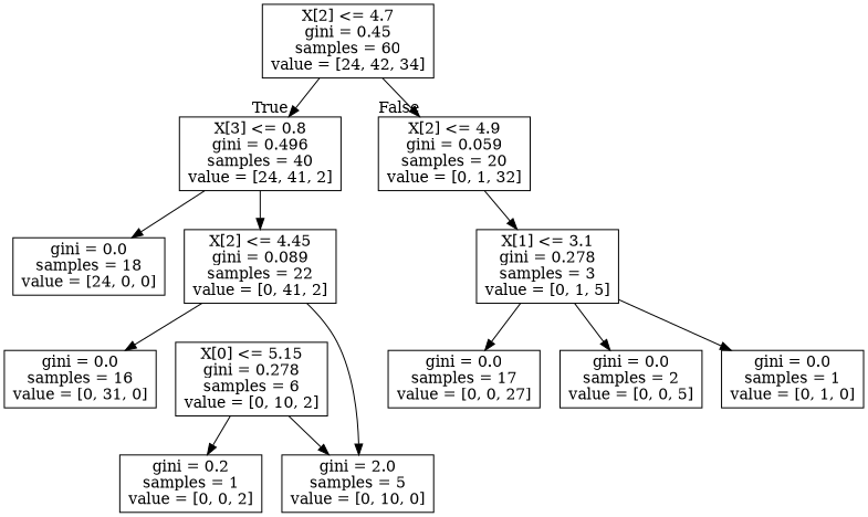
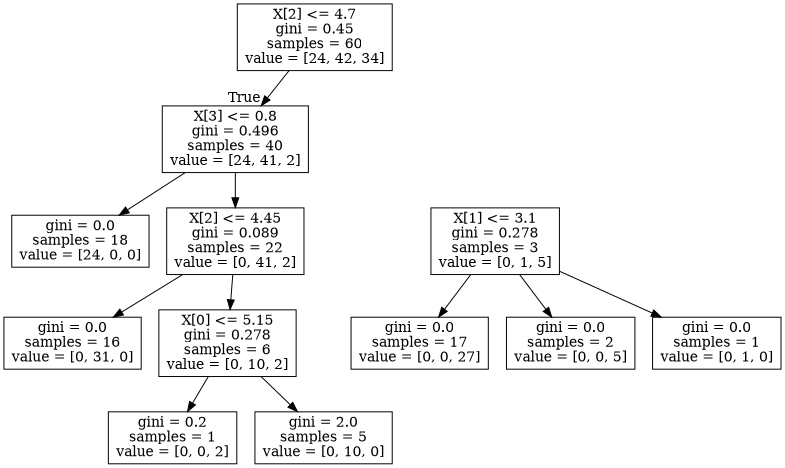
  digraph {
    node [shape=box]
    n1 [label="X[2] <= 4.7\ngini = 0.45\nsamples = 60\nvalue = [24, 42, 34]"]
    n2 [label="X[3] <= 0.8\ngini = 0.496\nsamples = 40\nvalue = [24, 41, 2]"]
-   n3 [label="X[2] <= 4.9\ngini = 0.059\nsamples = 20\nvalue = [0, 1, 32]"]
    n4 [label="gini = 0.0\nsamples = 18\nvalue = [24, 0, 0]"]
    n5 [label="X[2] <= 4.45\ngini = 0.089\nsamples = 22\nvalue = [0, 41, 2]"]
    n6 [label="X[1] <= 3.1\ngini = 0.278\nsamples = 3\nvalue = [0, 1, 5]"]
    n7 [label="gini = 0.0\nsamples = 16\nvalue = [0, 31, 0]"]
    n8 [label="X[0] <= 5.15\ngini = 0.278\nsamples = 6\nvalue = [0, 10, 2]"]
    n9 [label="gini = 0.2\nsamples = 1\nvalue = [0, 0, 2]"]
    n10 [label="gini = 2.0\nsamples = 5\nvalue = [0, 10, 0]"]
    n11 [label="gini = 0.0\nsamples = 17\nvalue = [0, 0, 27]"]
    n12 [label="gini = 0.0\nsamples = 2\nvalue = [0, 0, 5]"]
    n13 [label="gini = 0.0\nsamples = 1\nvalue = [0, 1, 0]"]
    n1 -> n2 [headlabel=True labelangle=45 labeldistance=2.5]
-   n1 -> n3 [headlabel=False labelangle=-45 labeldistance=2.5]
    n2 -> n4
    n2 -> n5
-   n3 -> n6
    n5 -> n7
-   n5 -> n10
+   n5 -> n8
    n6 -> n11
    n6 -> n12
    n6 -> n13
    n8 -> n9
    n8 -> n10
  }
